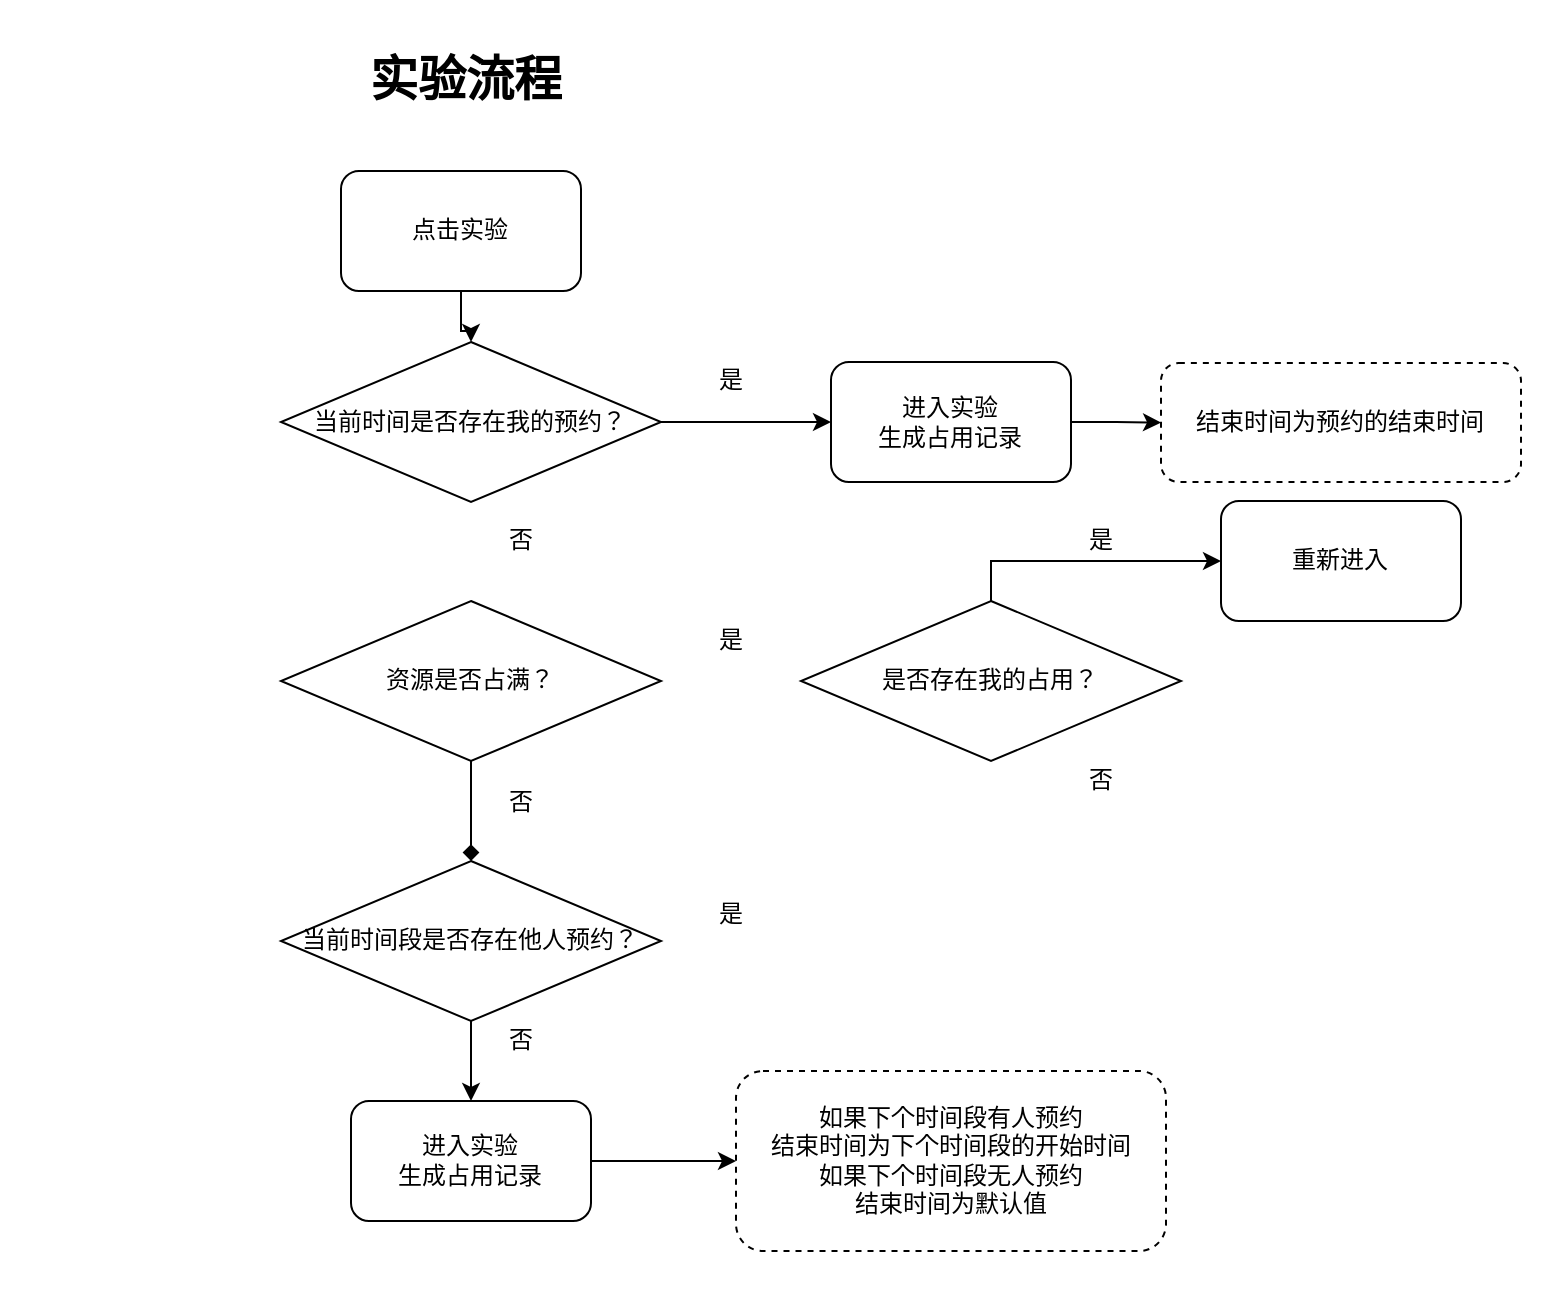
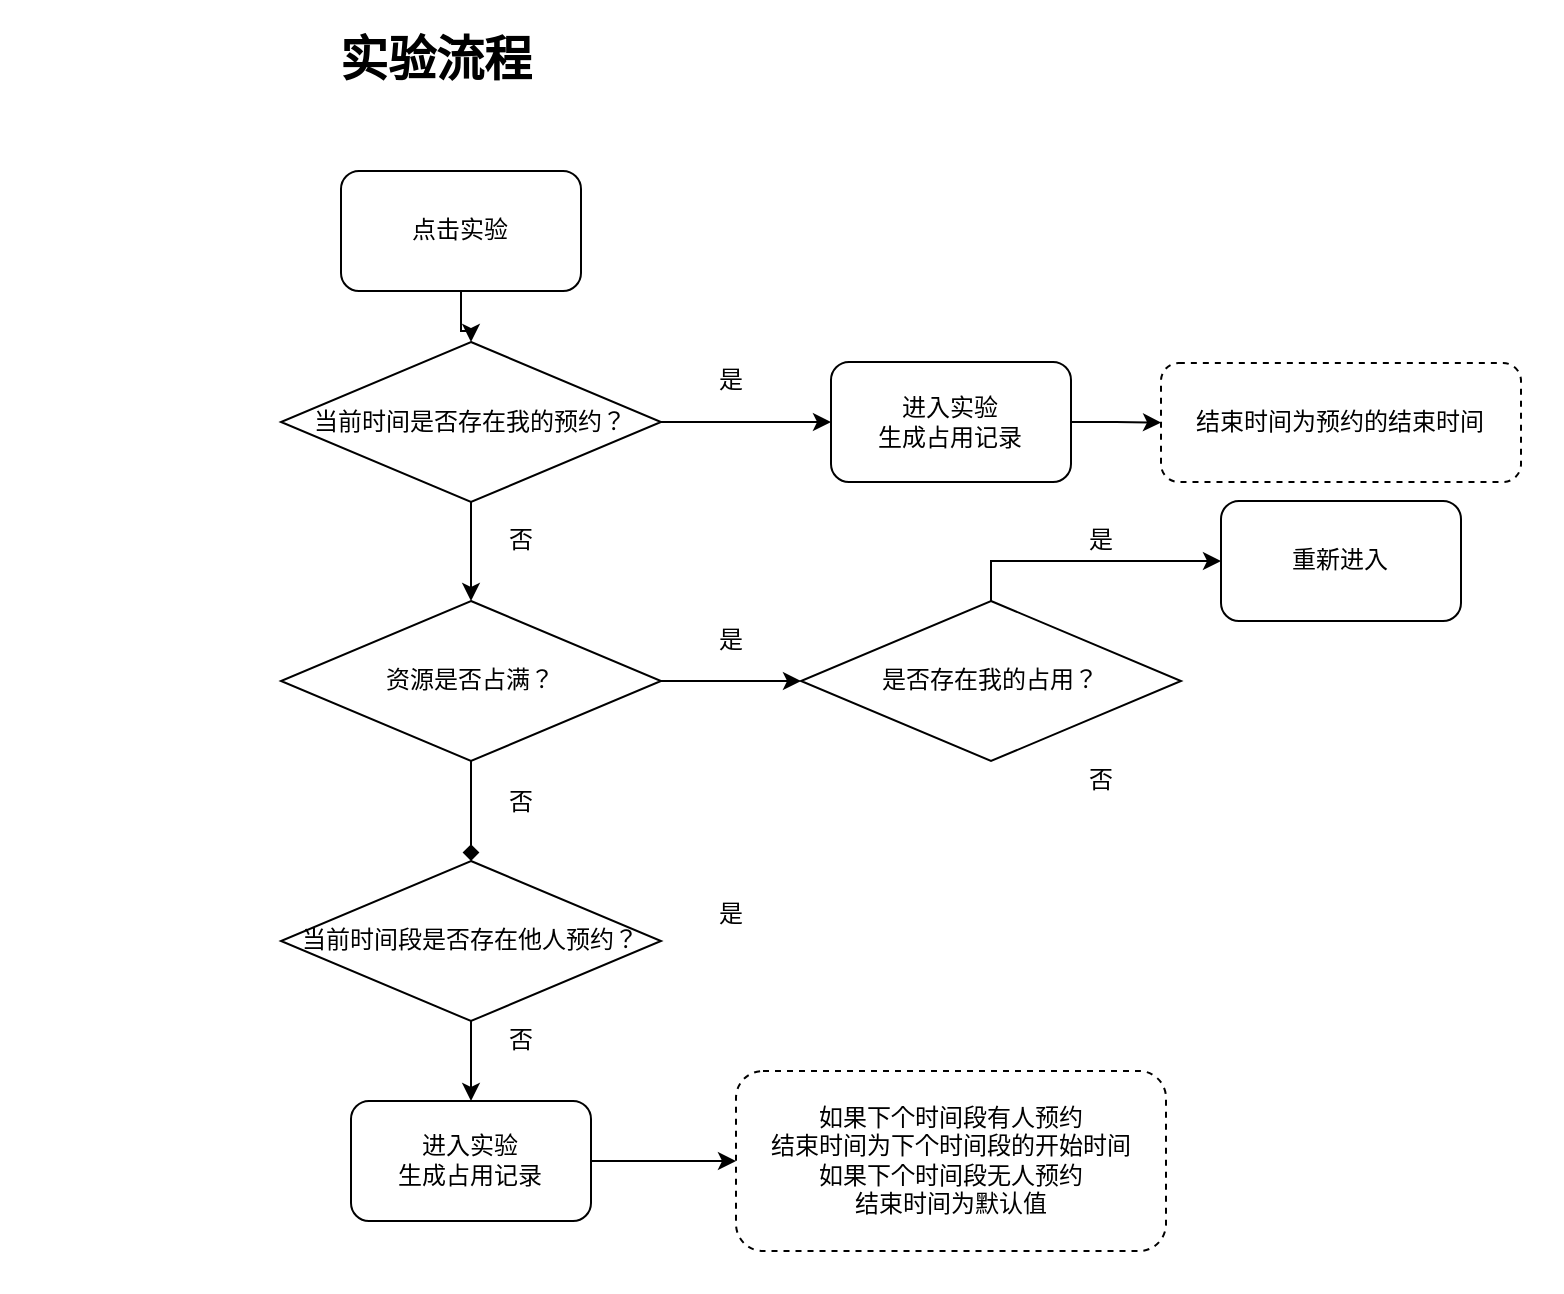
  <mxCell id="0" />
  <mxCell id="1" parent="0" />
  <mxCell id="2" value="" style="edgeStyle=orthogonalEdgeStyle;rounded=0;orthogonalLoop=1;jettySize=auto;html=1;" parent="1" edge="1"><mxGeometry relative="1" as="geometry"><mxPoint x="20" y="530.5" as="targetPoint" /></mxGeometry></mxCell>
- <mxCell id="3" value="&lt;h1&gt;实验流程&lt;/h1&gt;" style="text;html=1;strokeColor=none;fillColor=none;spacing=5;spacingTop=-20;whiteSpace=wrap;overflow=hidden;rounded=0;" parent="1" vertex="1"><mxGeometry x="180" y="20" width="110" height="40" as="geometry" /></mxCell>
+ <mxCell id="3" value="&lt;h1&gt;实验流程&lt;/h1&gt;" style="text;html=1;strokeColor=none;fillColor=none;spacing=5;spacingTop=-20;whiteSpace=wrap;overflow=hidden;rounded=0;" parent="1" vertex="1"><mxGeometry x="165" y="10" width="110" height="40" as="geometry" /></mxCell>
  <mxCell id="4" value="" style="edgeStyle=orthogonalEdgeStyle;rounded=0;orthogonalLoop=1;jettySize=auto;html=1;" parent="1" source="5" target="13" edge="1"><mxGeometry relative="1" as="geometry" /></mxCell>
  <mxCell id="5" value="点击实验" style="rounded=1;whiteSpace=wrap;html=1;" parent="1" vertex="1"><mxGeometry x="170" y="85" width="120" height="60" as="geometry" /></mxCell>
+ <mxCell id="6" value="" style="edgeStyle=orthogonalEdgeStyle;rounded=0;orthogonalLoop=1;jettySize=auto;html=1;entryX=0;entryY=0.5;entryDx=0;entryDy=0;" parent="1" source="8" target="28" edge="1"><mxGeometry relative="1" as="geometry"><mxPoint x="420" y="340" as="targetPoint" /></mxGeometry></mxCell>
  <mxCell id="7" value="" style="edgeStyle=orthogonalEdgeStyle;rounded=0;orthogonalLoop=1;jettySize=auto;html=1;entryX=0.5;entryY=0;entryDx=0;entryDy=0;endArrow=diamond;" parent="1" source="8" target="21" edge="1"><mxGeometry relative="1" as="geometry"><mxPoint x="235.143" y="430.5" as="targetPoint" /></mxGeometry></mxCell>
  <mxCell id="8" value="资源是否占满？" style="rhombus;whiteSpace=wrap;html=1;" parent="1" vertex="1"><mxGeometry x="140" y="300" width="190" height="80" as="geometry" /></mxCell>
  <mxCell id="9" value="是" style="text;html=1;align=center;verticalAlign=middle;resizable=0;points=[];;autosize=1;" parent="1" vertex="1"><mxGeometry x="350" y="310" width="30" height="20" as="geometry" /></mxCell>
  <mxCell id="10" value="重新进入" style="rounded=1;whiteSpace=wrap;html=1;" parent="1" vertex="1"><mxGeometry x="610" y="250" width="120" height="60" as="geometry" /></mxCell>
  <mxCell id="11" value="" style="edgeStyle=orthogonalEdgeStyle;rounded=0;orthogonalLoop=1;jettySize=auto;html=1;" parent="1" source="13" target="16" edge="1"><mxGeometry relative="1" as="geometry" /></mxCell>
+ <mxCell id="12" value="" style="edgeStyle=orthogonalEdgeStyle;rounded=0;orthogonalLoop=1;jettySize=auto;html=1;" parent="1" source="13" target="8" edge="1"><mxGeometry relative="1" as="geometry" /></mxCell>
  <mxCell id="13" value="当前时间是否存在我的预约？&lt;br&gt;" style="rhombus;whiteSpace=wrap;html=1;" parent="1" vertex="1"><mxGeometry x="140" y="170.5" width="190" height="80" as="geometry" /></mxCell>
  <mxCell id="14" value="是" style="text;html=1;align=center;verticalAlign=middle;resizable=0;points=[];;autosize=1;" parent="1" vertex="1"><mxGeometry x="350" y="180" width="30" height="20" as="geometry" /></mxCell>
  <mxCell id="15" value="" style="edgeStyle=orthogonalEdgeStyle;rounded=0;orthogonalLoop=1;jettySize=auto;html=1;" edge="1" parent="1" source="16" target="17"><mxGeometry relative="1" as="geometry" /></mxCell>
  <mxCell id="16" value="进入实验&lt;br&gt;生成占用记录" style="rounded=1;whiteSpace=wrap;html=1;" parent="1" vertex="1"><mxGeometry x="415" y="180.5" width="120" height="60" as="geometry" /></mxCell>
  <mxCell id="17" value="&lt;span style=&quot;white-space: nowrap&quot;&gt;结束时间为预约的结束时间&lt;/span&gt;" style="rounded=1;whiteSpace=wrap;html=1;gradientColor=none;dashed=1;" vertex="1" parent="1"><mxGeometry x="580" y="181" width="180" height="59.5" as="geometry" /></mxCell>
  <mxCell id="18" value="否" style="text;html=1;align=center;verticalAlign=middle;resizable=0;points=[];;autosize=1;" parent="1" vertex="1"><mxGeometry x="245" y="260" width="30" height="20" as="geometry" /></mxCell>
  <mxCell id="19" value="否" style="text;html=1;align=center;verticalAlign=middle;resizable=0;points=[];;autosize=1;" parent="1" vertex="1"><mxGeometry x="245" y="390.5" width="30" height="20" as="geometry" /></mxCell>
  <mxCell id="20" value="" style="edgeStyle=orthogonalEdgeStyle;rounded=0;orthogonalLoop=1;jettySize=auto;html=1;entryX=0.5;entryY=0;entryDx=0;entryDy=0;" parent="1" source="21" edge="1" target="25"><mxGeometry relative="1" as="geometry"><mxPoint x="235" y="560" as="targetPoint" /></mxGeometry></mxCell>
  <mxCell id="21" value="当前时间段是否存在他人预约？" style="rhombus;whiteSpace=wrap;html=1;" parent="1" vertex="1"><mxGeometry x="140" y="430" width="190" height="80" as="geometry" /></mxCell>
  <mxCell id="22" value="是" style="text;html=1;align=center;verticalAlign=middle;resizable=0;points=[];;autosize=1;" parent="1" vertex="1"><mxGeometry x="350" y="447" width="30" height="20" as="geometry" /></mxCell>
  <mxCell id="23" value="否" style="text;html=1;align=center;verticalAlign=middle;resizable=0;points=[];;autosize=1;" parent="1" vertex="1"><mxGeometry x="245" y="510" width="30" height="20" as="geometry" /></mxCell>
  <mxCell id="24" value="" style="edgeStyle=orthogonalEdgeStyle;rounded=0;orthogonalLoop=1;jettySize=auto;html=1;" edge="1" parent="1" source="25" target="26"><mxGeometry relative="1" as="geometry" /></mxCell>
  <mxCell id="25" value="进入实验&lt;br&gt;生成占用记录" style="rounded=1;whiteSpace=wrap;html=1;" parent="1" vertex="1"><mxGeometry x="175" y="550" width="120" height="60" as="geometry" /></mxCell>
  <mxCell id="26" value="&lt;span style=&quot;white-space: nowrap&quot;&gt;如果下个时间段有人预约&lt;/span&gt;&lt;br style=&quot;white-space: nowrap&quot;&gt;&lt;span style=&quot;white-space: nowrap&quot;&gt;结束时间为下个时间段的开始时间&lt;/span&gt;&lt;br style=&quot;white-space: nowrap&quot;&gt;&lt;span style=&quot;white-space: nowrap&quot;&gt;如果下个时间段无人预约&lt;/span&gt;&lt;br style=&quot;white-space: nowrap&quot;&gt;&lt;span style=&quot;white-space: nowrap&quot;&gt;结束时间为默认值&lt;/span&gt;" style="rounded=1;whiteSpace=wrap;html=1;dashed=1;" vertex="1" parent="1"><mxGeometry x="367.5" y="535" width="215" height="90" as="geometry" /></mxCell>
  <mxCell id="27" value="" style="edgeStyle=orthogonalEdgeStyle;rounded=0;orthogonalLoop=1;jettySize=auto;html=1;entryX=0;entryY=0.5;entryDx=0;entryDy=0;exitX=0.5;exitY=0;exitDx=0;exitDy=0;" parent="1" source="28" target="10" edge="1"><mxGeometry relative="1" as="geometry"><mxPoint x="680" y="340" as="targetPoint" /></mxGeometry></mxCell>
  <mxCell id="28" value="是否存在我的占用？" style="rhombus;whiteSpace=wrap;html=1;" parent="1" vertex="1"><mxGeometry x="400" y="300" width="190" height="80" as="geometry" /></mxCell>
  <mxCell id="29" value="是" style="text;html=1;align=center;verticalAlign=middle;resizable=0;points=[];;autosize=1;" parent="1" vertex="1"><mxGeometry x="535" y="260" width="30" height="20" as="geometry" /></mxCell>
  <mxCell id="30" value="否" style="text;html=1;align=center;verticalAlign=middle;resizable=0;points=[];;autosize=1;" parent="1" vertex="1"><mxGeometry x="535" y="380" width="30" height="20" as="geometry" /></mxCell>
